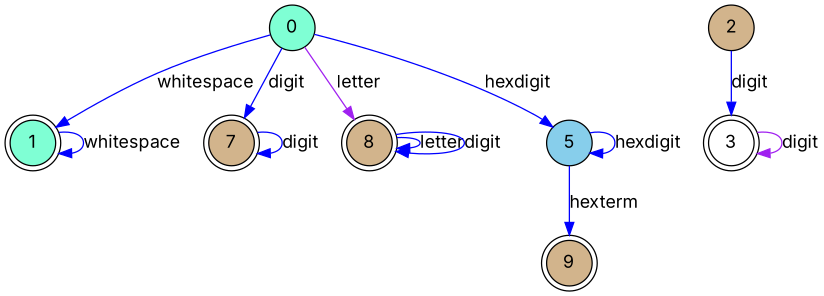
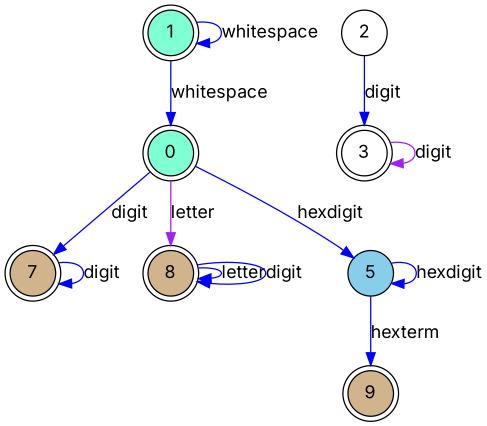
  digraph {
    fontname=Inter
    rankdir=TB
    node [fillcolor=tan fontname=Inter shape=doublecircle style=filled]
    edge [color=blue fontname=Inter]
    1 [fillcolor=aquamarine]
    3 [fillcolor=white]
    n3 [label=9]
    7
    8
-   0 [fillcolor=aquamarine shape=circle]
+   0 [fillcolor=aquamarine]
    5 [fillcolor=skyblue shape=circle]
-   2 [shape=circle]
+   2 [fillcolor=white shape=circle]
    1 -> 1 [label=whitespace]
    3 -> 3 [color=purple label=digit]
    7 -> 7 [label=digit]
    8 -> 8 [label=letter]
    8 -> 8 [label=digit]
-   0 -> 1 [label=whitespace]
+   1 -> 0 [label=whitespace]
    0 -> 7 [label=digit]
    0 -> 8 [color=purple label=letter]
    0 -> 5 [label=hexdigit]
    5 -> n3 [label=hexterm]
    5 -> 5 [label=hexdigit]
    2 -> 3 [label=digit]
  }
